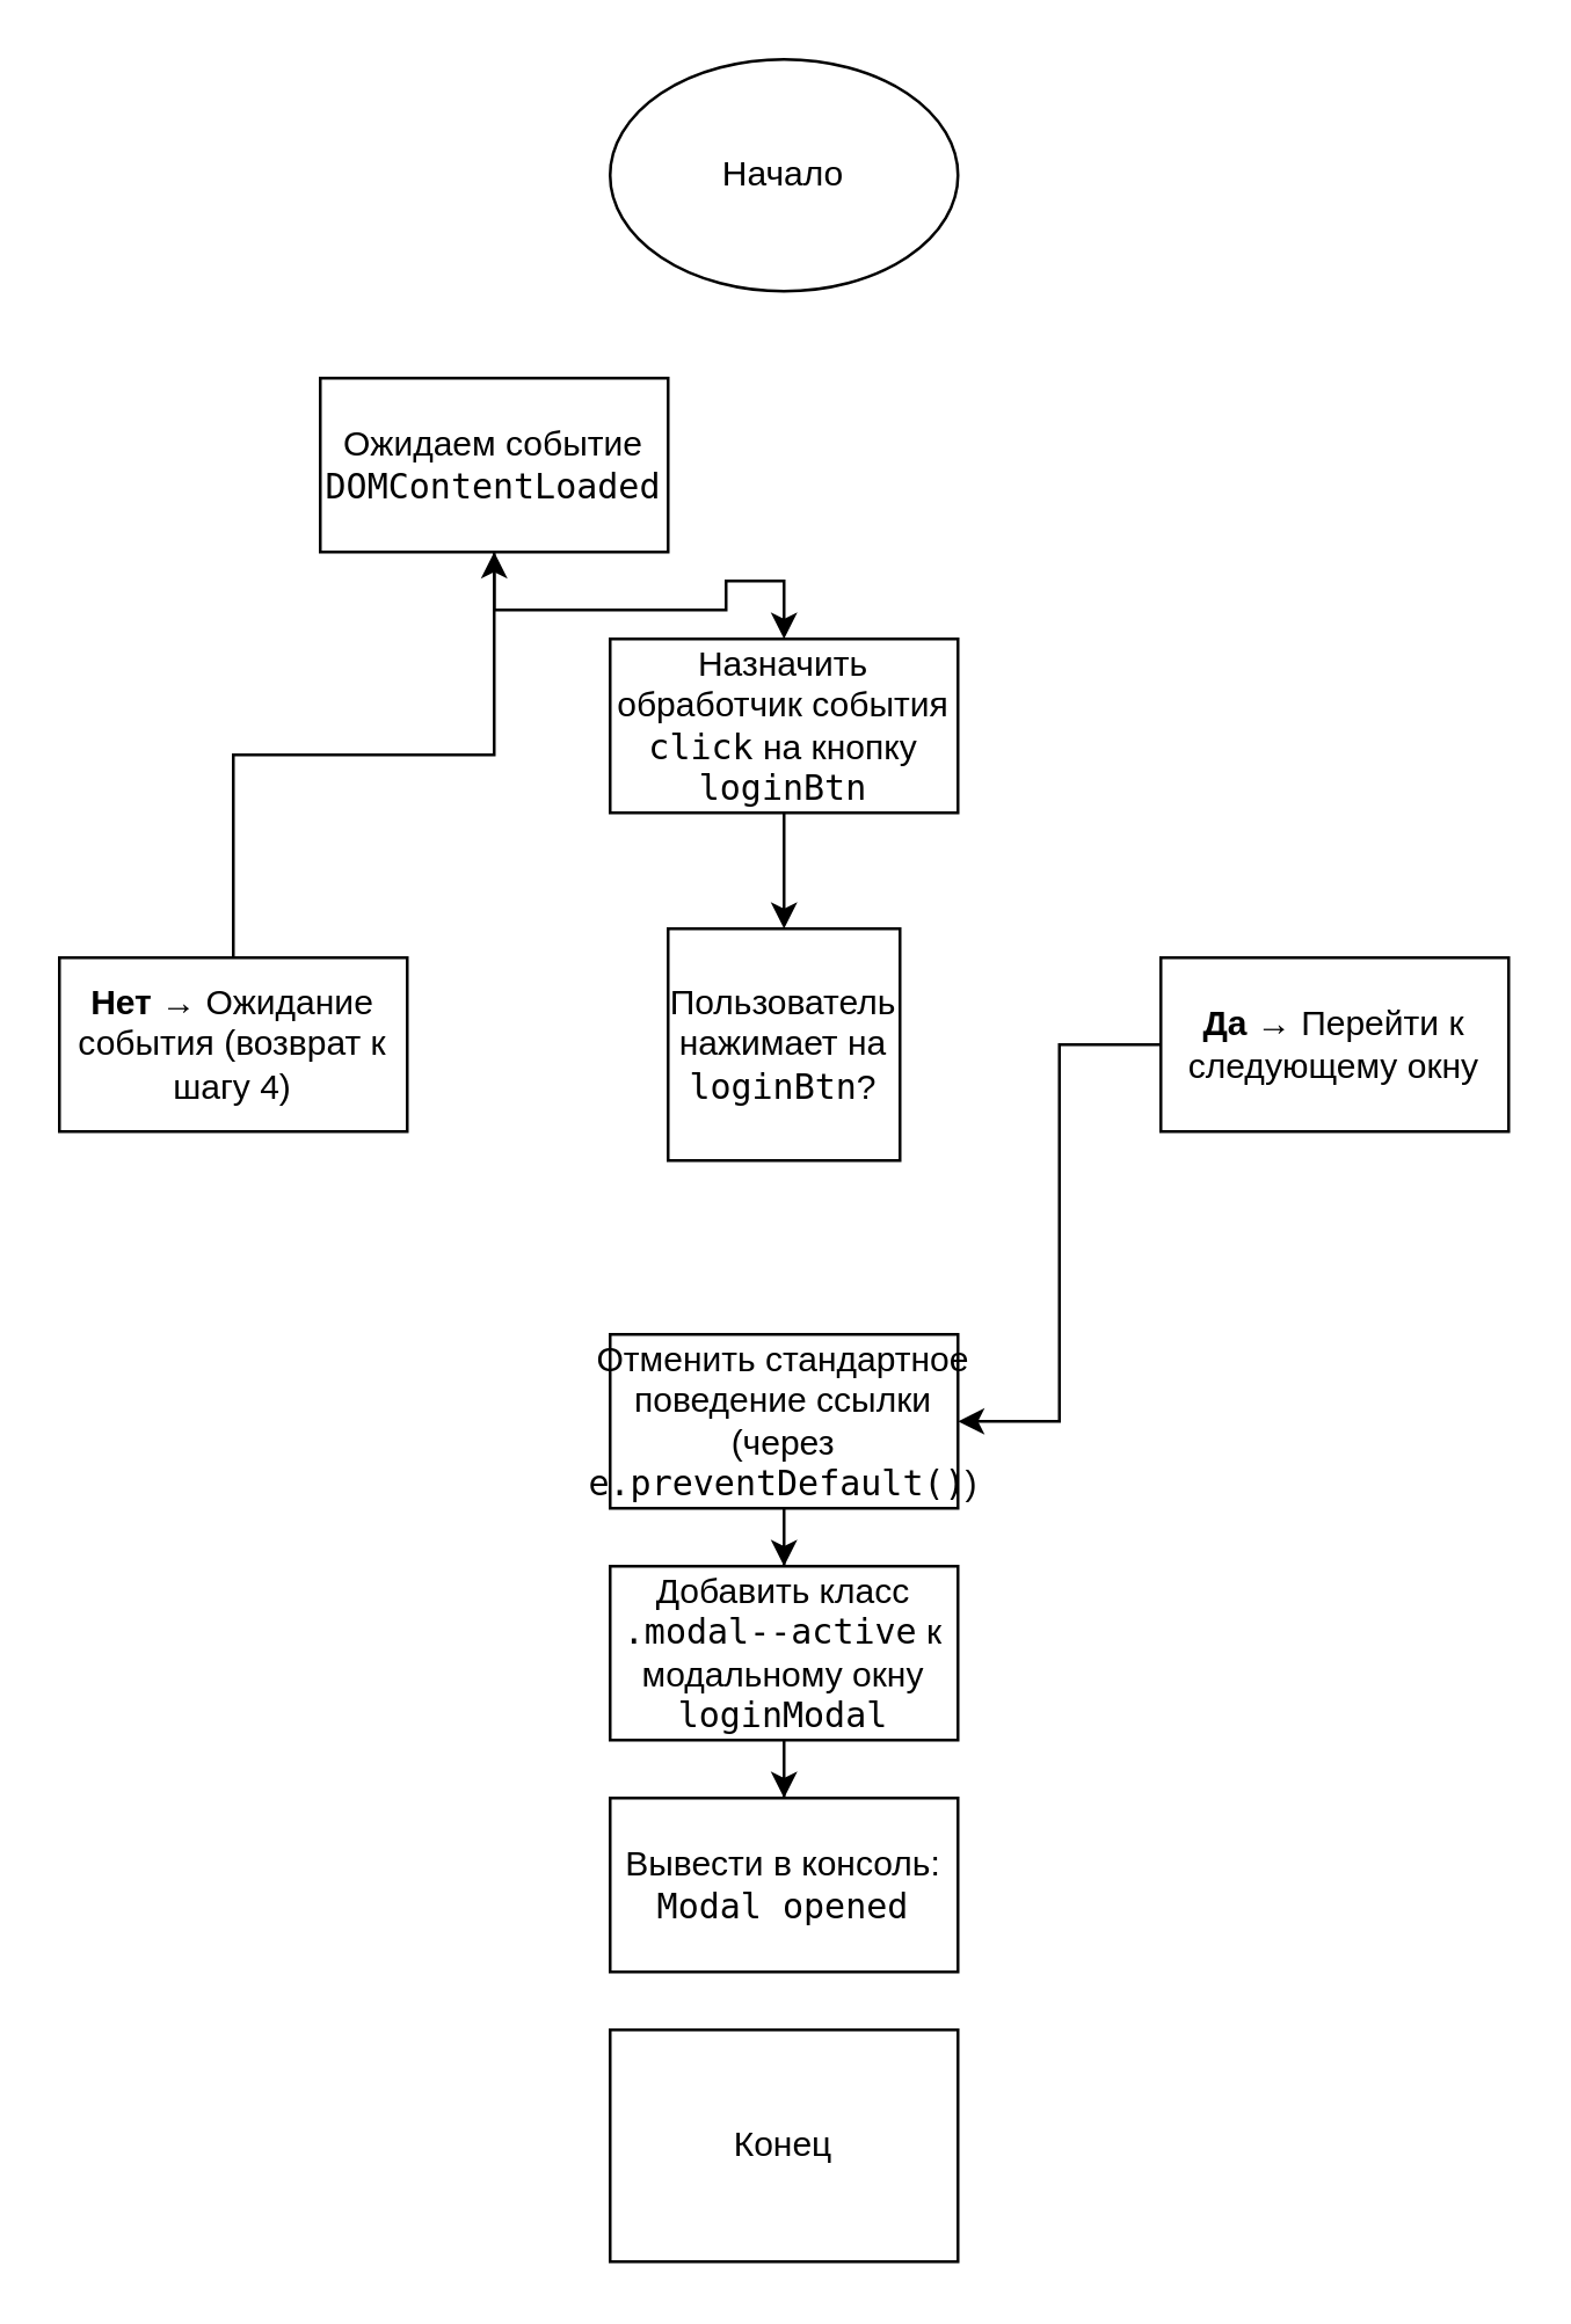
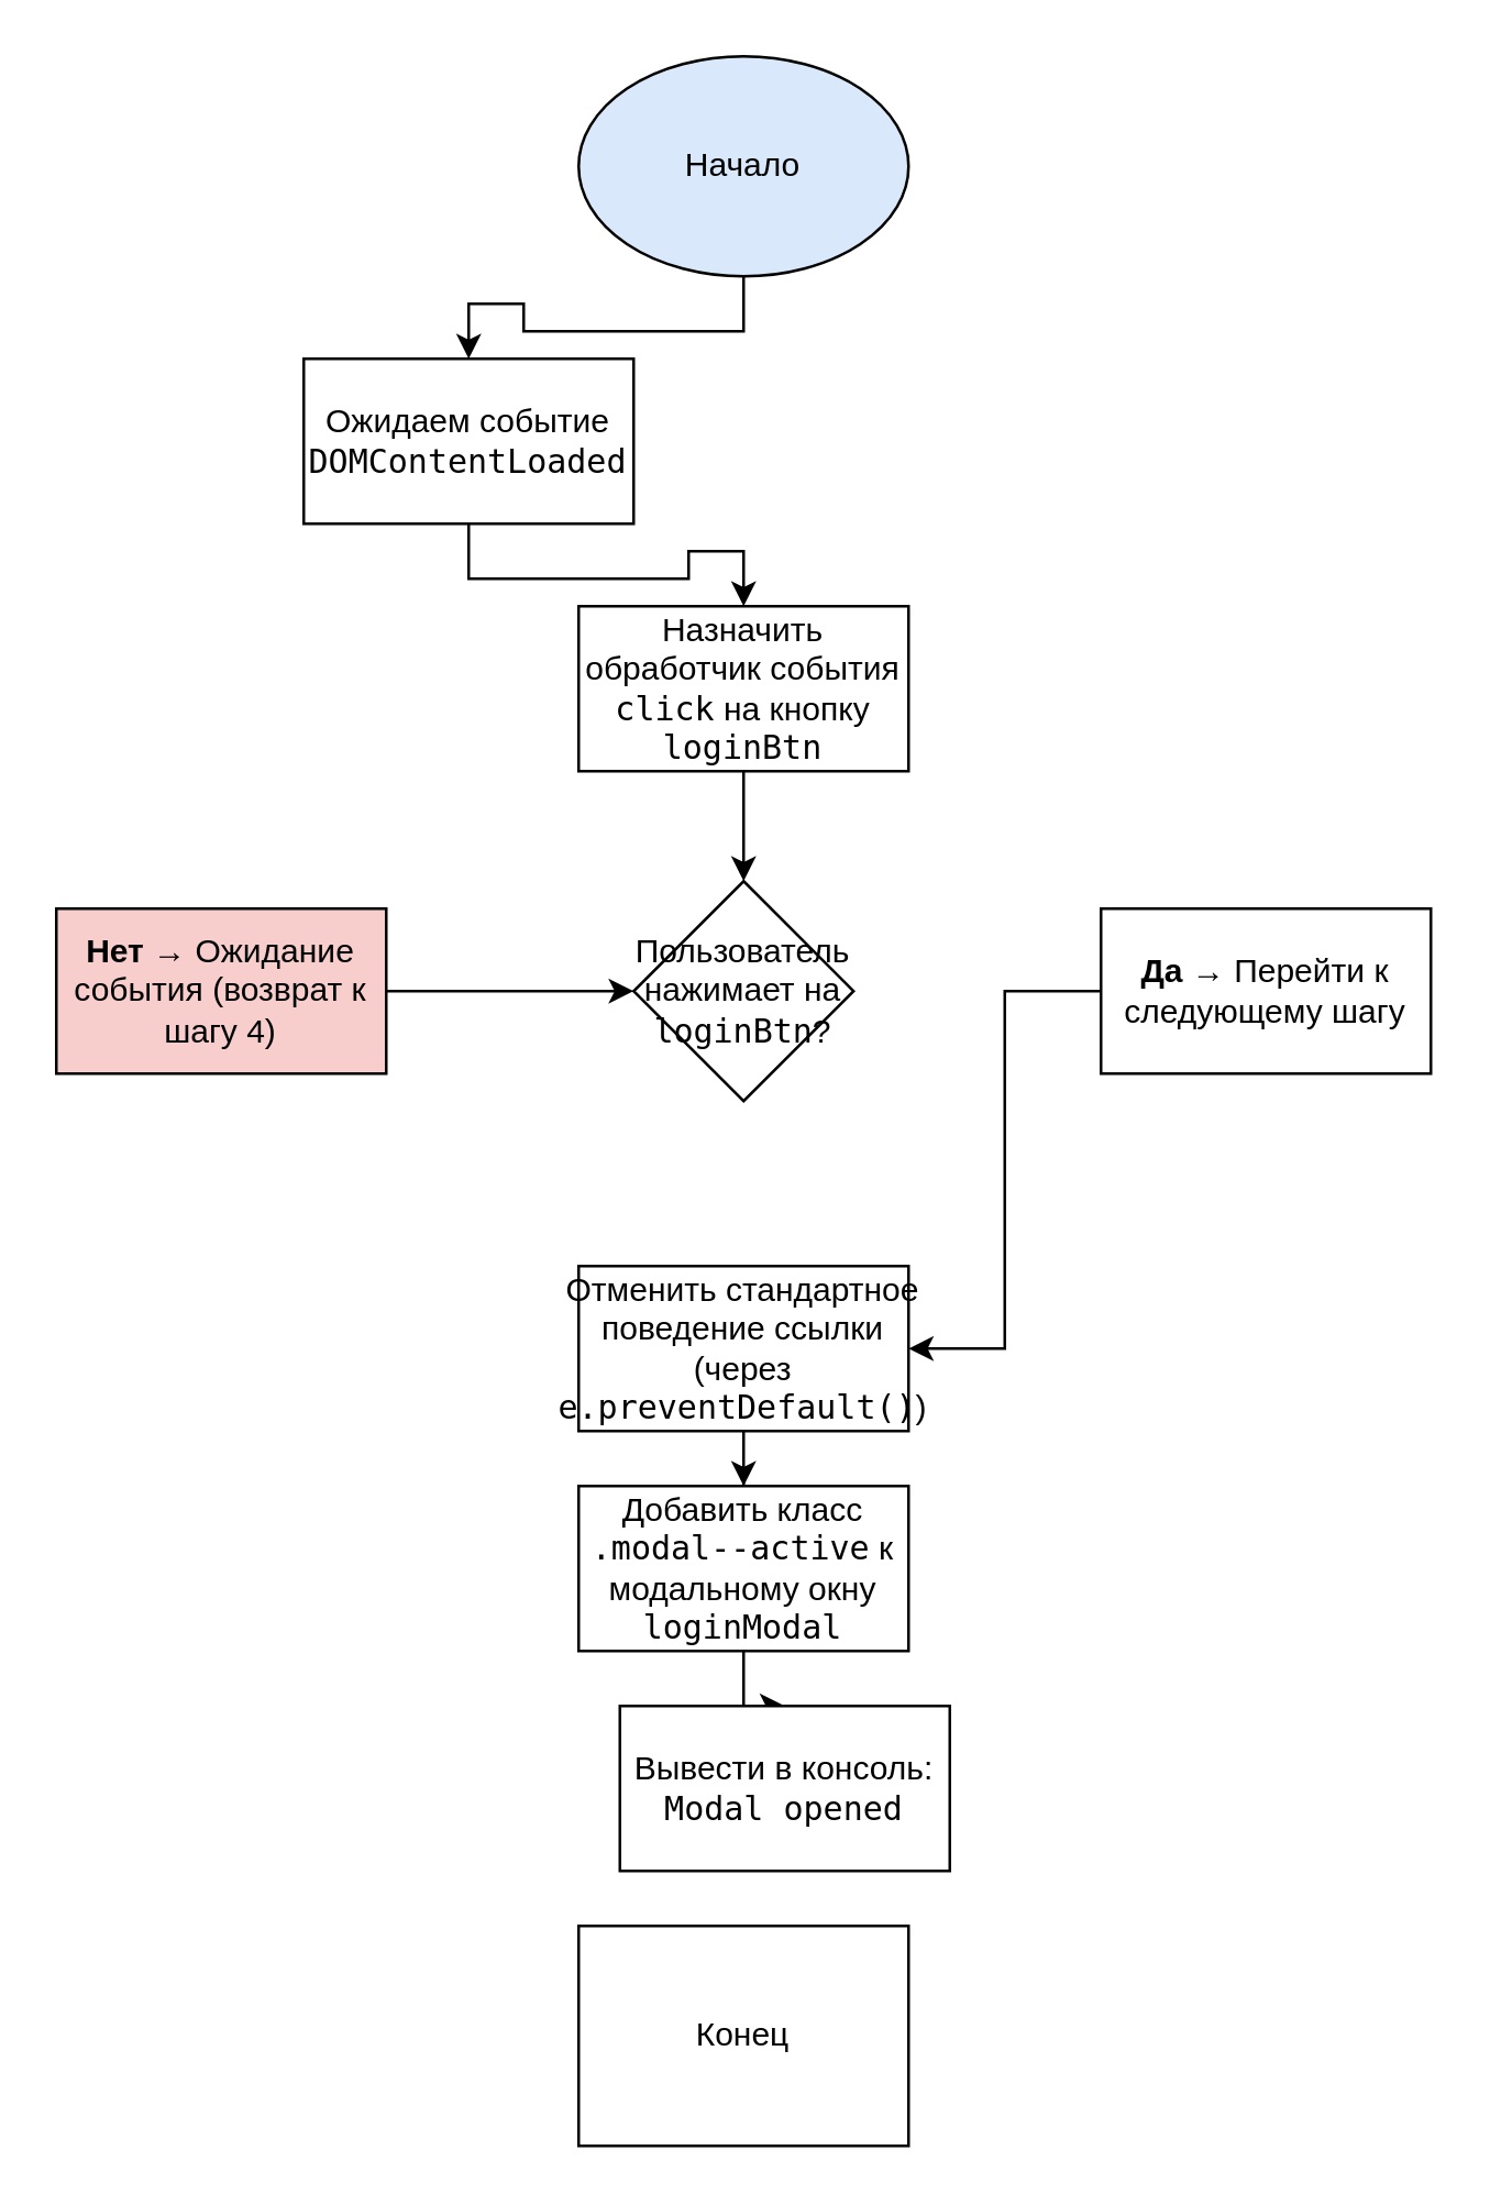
  <mxCell id="0" />
  <mxCell id="1" parent="0" />
- <mxCell id="3" value="Начало" style="ellipse;whiteSpace=wrap;html=1;" vertex="1" parent="1"><mxGeometry x="210" y="20" width="120" height="80" as="geometry" /></mxCell>
+ <mxCell id="2" style="edgeStyle=orthogonalEdgeStyle;rounded=0;orthogonalLoop=1;jettySize=auto;html=1;" edge="1" parent="1" source="3" target="5"><mxGeometry relative="1" as="geometry" /></mxCell>
+ <mxCell id="3" value="Начало" style="ellipse;whiteSpace=wrap;html=1;fillColor=#dae8fc;" vertex="1" parent="1"><mxGeometry x="210" y="20" width="120" height="80" as="geometry" /></mxCell>
  <mxCell id="4" style="edgeStyle=orthogonalEdgeStyle;rounded=0;orthogonalLoop=1;jettySize=auto;html=1;" edge="1" parent="1" source="5" target="7"><mxGeometry relative="1" as="geometry" /></mxCell>
  <mxCell id="5" value="Ожидаем событие &lt;code data-end=&quot;190&quot; data-start=&quot;172&quot;&gt;DOMContentLoaded&lt;/code&gt;" style="rounded=0;whiteSpace=wrap;html=1;" vertex="1" parent="1"><mxGeometry x="110" y="130" width="120" height="60" as="geometry" /></mxCell>
  <mxCell id="6" style="edgeStyle=orthogonalEdgeStyle;rounded=0;orthogonalLoop=1;jettySize=auto;html=1;" edge="1" parent="1" source="7" target="8"><mxGeometry relative="1" as="geometry" /></mxCell>
  <mxCell id="7" value="Назначить обработчик события &lt;code data-end=&quot;243&quot; data-start=&quot;236&quot;&gt;click&lt;/code&gt; на кнопку &lt;code data-end=&quot;264&quot; data-start=&quot;254&quot;&gt;loginBtn&lt;/code&gt;" style="rounded=0;whiteSpace=wrap;html=1;" vertex="1" parent="1"><mxGeometry x="210" y="220" width="120" height="60" as="geometry" /></mxCell>
- <mxCell id="8" value="Пользователь нажимает на &lt;code data-end=&quot;303&quot; data-start=&quot;293&quot;&gt;loginBtn&lt;/code&gt;?" style="whiteSpace=wrap;html=1;rounded=0;" vertex="1" parent="1"><mxGeometry x="230" y="320" width="80" height="80" as="geometry" /></mxCell>
+ <mxCell id="8" value="Пользователь нажимает на &lt;code data-end=&quot;303&quot; data-start=&quot;293&quot;&gt;loginBtn&lt;/code&gt;?" style="rhombus;whiteSpace=wrap;html=1;" vertex="1" parent="1"><mxGeometry x="230" y="320" width="80" height="80" as="geometry" /></mxCell>
  <mxCell id="9" style="edgeStyle=orthogonalEdgeStyle;rounded=0;orthogonalLoop=1;jettySize=auto;html=1;entryX=1;entryY=0.5;entryDx=0;entryDy=0;" edge="1" parent="1" source="10" target="14"><mxGeometry relative="1" as="geometry" /></mxCell>
- <mxCell id="10" value="&lt;strong data-end=&quot;367&quot; data-start=&quot;361&quot;&gt;Да&lt;/strong&gt; → Перейти к следующему окну" style="rounded=0;whiteSpace=wrap;html=1;" vertex="1" parent="1"><mxGeometry x="400" y="330" width="120" height="60" as="geometry" /></mxCell>
- <mxCell id="11" style="edgeStyle=orthogonalEdgeStyle;rounded=0;orthogonalLoop=1;jettySize=auto;html=1;" edge="1" parent="1" source="12" target="5"><mxGeometry relative="1" as="geometry" /></mxCell>
- <mxCell id="12" value="&lt;strong data-end=&quot;317&quot; data-start=&quot;310&quot;&gt;Нет&lt;/strong&gt; → Ожидание события (возврат к шагу 4)" style="rounded=0;whiteSpace=wrap;html=1;" vertex="1" parent="1"><mxGeometry x="20" y="330" width="120" height="60" as="geometry" /></mxCell>
+ <mxCell id="10" value="&lt;strong data-end=&quot;367&quot; data-start=&quot;361&quot;&gt;Да&lt;/strong&gt; → Перейти к следующему шагу" style="rounded=0;whiteSpace=wrap;html=1;" vertex="1" parent="1"><mxGeometry x="400" y="330" width="120" height="60" as="geometry" /></mxCell>
+ <mxCell id="11" style="edgeStyle=orthogonalEdgeStyle;rounded=0;orthogonalLoop=1;jettySize=auto;html=1;" edge="1" parent="1" source="12" target="8"><mxGeometry relative="1" as="geometry" /></mxCell>
+ <mxCell id="12" value="&lt;strong data-end=&quot;317&quot; data-start=&quot;310&quot;&gt;Нет&lt;/strong&gt; → Ожидание события (возврат к шагу 4)" style="rounded=0;whiteSpace=wrap;html=1;fillColor=#f8cecc;" vertex="1" parent="1"><mxGeometry x="20" y="330" width="120" height="60" as="geometry" /></mxCell>
  <mxCell id="13" style="edgeStyle=orthogonalEdgeStyle;rounded=0;orthogonalLoop=1;jettySize=auto;html=1;" edge="1" parent="1" source="14" target="16"><mxGeometry relative="1" as="geometry" /></mxCell>
  <mxCell id="14" value="Отменить стандартное поведение ссылки (через &lt;code data-end=&quot;464&quot; data-start=&quot;444&quot;&gt;e.preventDefault()&lt;/code&gt;)" style="rounded=0;whiteSpace=wrap;html=1;" vertex="1" parent="1"><mxGeometry x="210" y="460" width="120" height="60" as="geometry" /></mxCell>
  <mxCell id="15" style="edgeStyle=orthogonalEdgeStyle;rounded=0;orthogonalLoop=1;jettySize=auto;html=1;" edge="1" parent="1" source="16" target="17"><mxGeometry relative="1" as="geometry" /></mxCell>
  <mxCell id="16" value="Добавить класс &lt;code data-end=&quot;500&quot; data-start=&quot;484&quot;&gt;.modal--active&lt;/code&gt; к модальному окну &lt;code data-end=&quot;531&quot; data-start=&quot;519&quot;&gt;loginModal&lt;/code&gt;" style="rounded=0;whiteSpace=wrap;html=1;" vertex="1" parent="1"><mxGeometry x="210" y="540" width="120" height="60" as="geometry" /></mxCell>
- <mxCell id="17" value="Вывести в консоль: &lt;code data-end=&quot;568&quot; data-start=&quot;554&quot;&gt;Modal opened&lt;/code&gt;" style="rounded=0;whiteSpace=wrap;html=1;" vertex="1" parent="1"><mxGeometry x="210" y="620" width="120" height="60" as="geometry" /></mxCell>
+ <mxCell id="17" value="Вывести в консоль: &lt;code data-end=&quot;568&quot; data-start=&quot;554&quot;&gt;Modal opened&lt;/code&gt;" style="rounded=0;whiteSpace=wrap;html=1;" vertex="1" parent="1"><mxGeometry x="225" y="620" width="120" height="60" as="geometry" /></mxCell>
  <mxCell id="18" value="Конец" style="whiteSpace=wrap;html=1;rounded=0;" vertex="1" parent="1"><mxGeometry x="210" y="700" width="120" height="80" as="geometry" /></mxCell>
